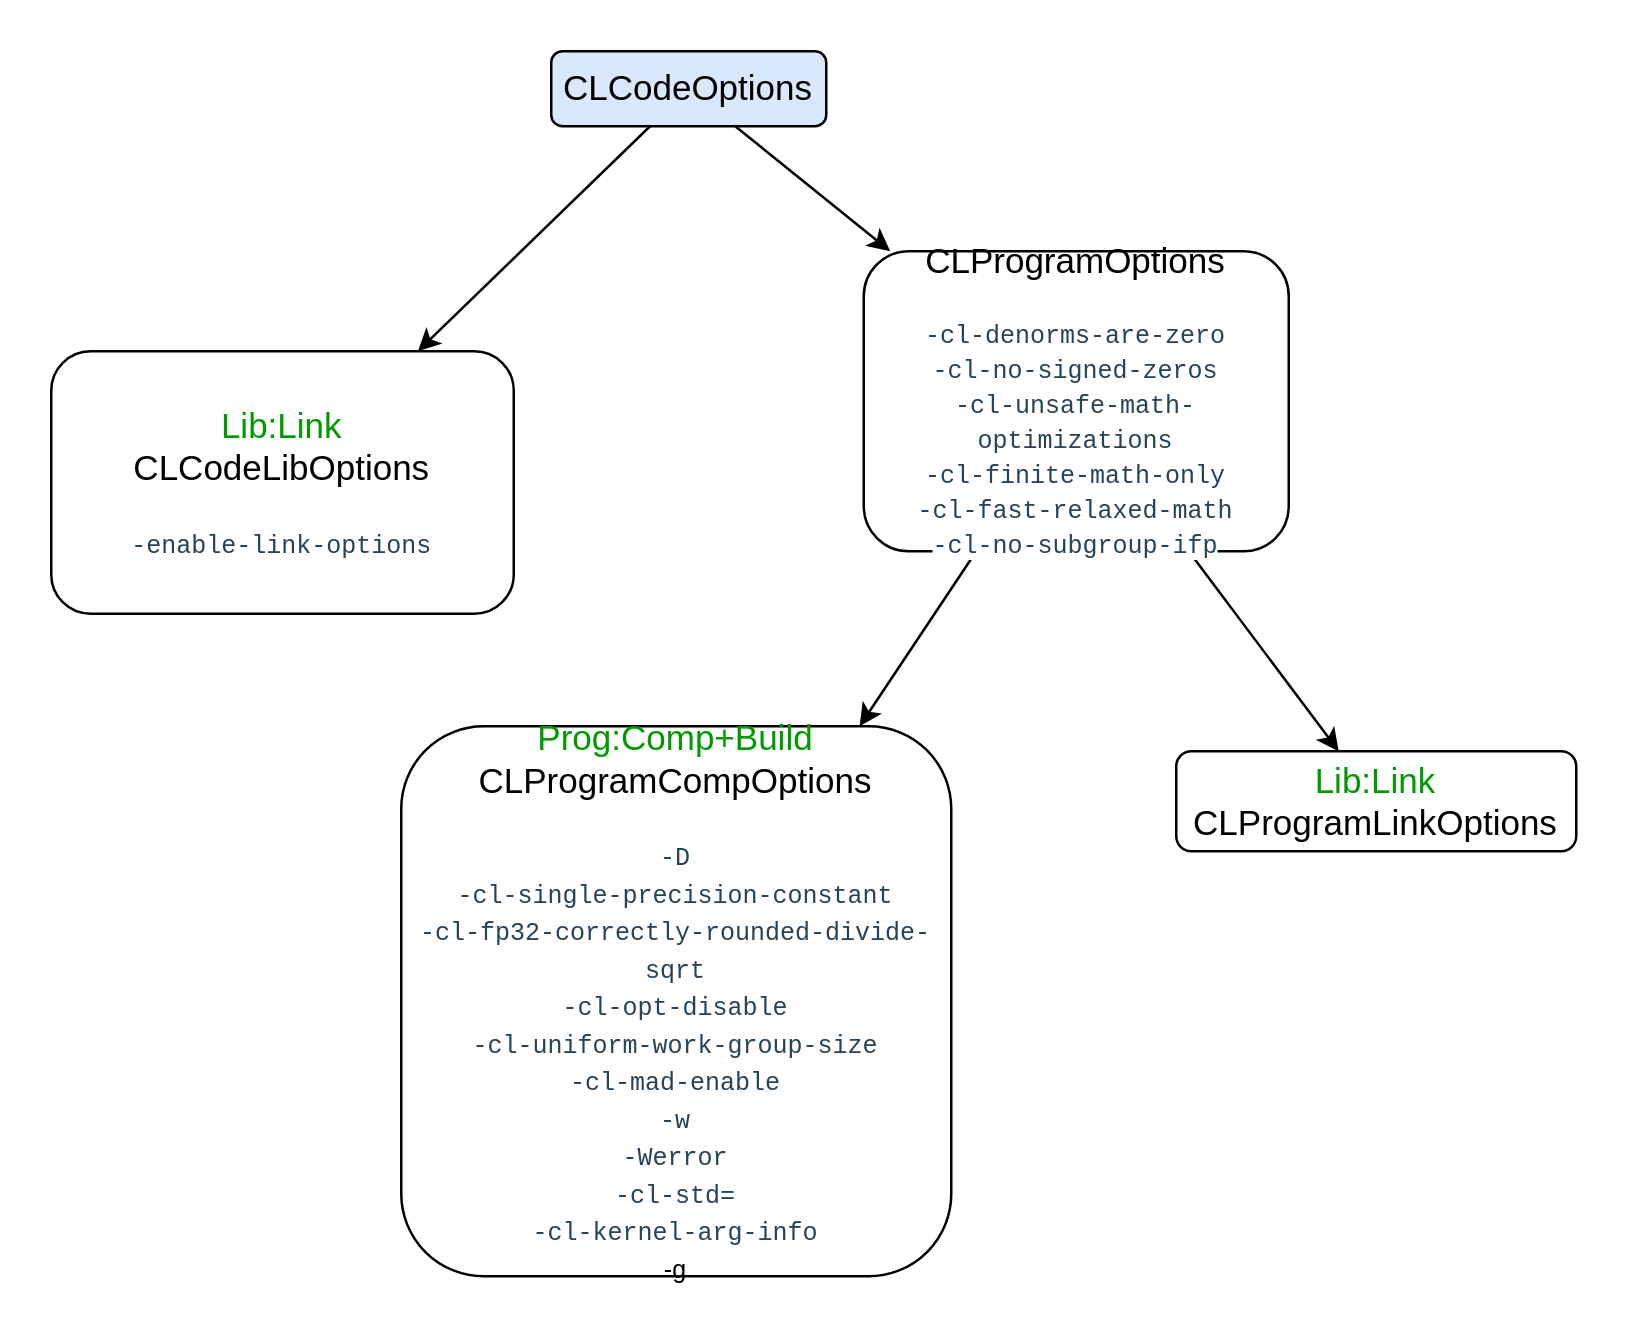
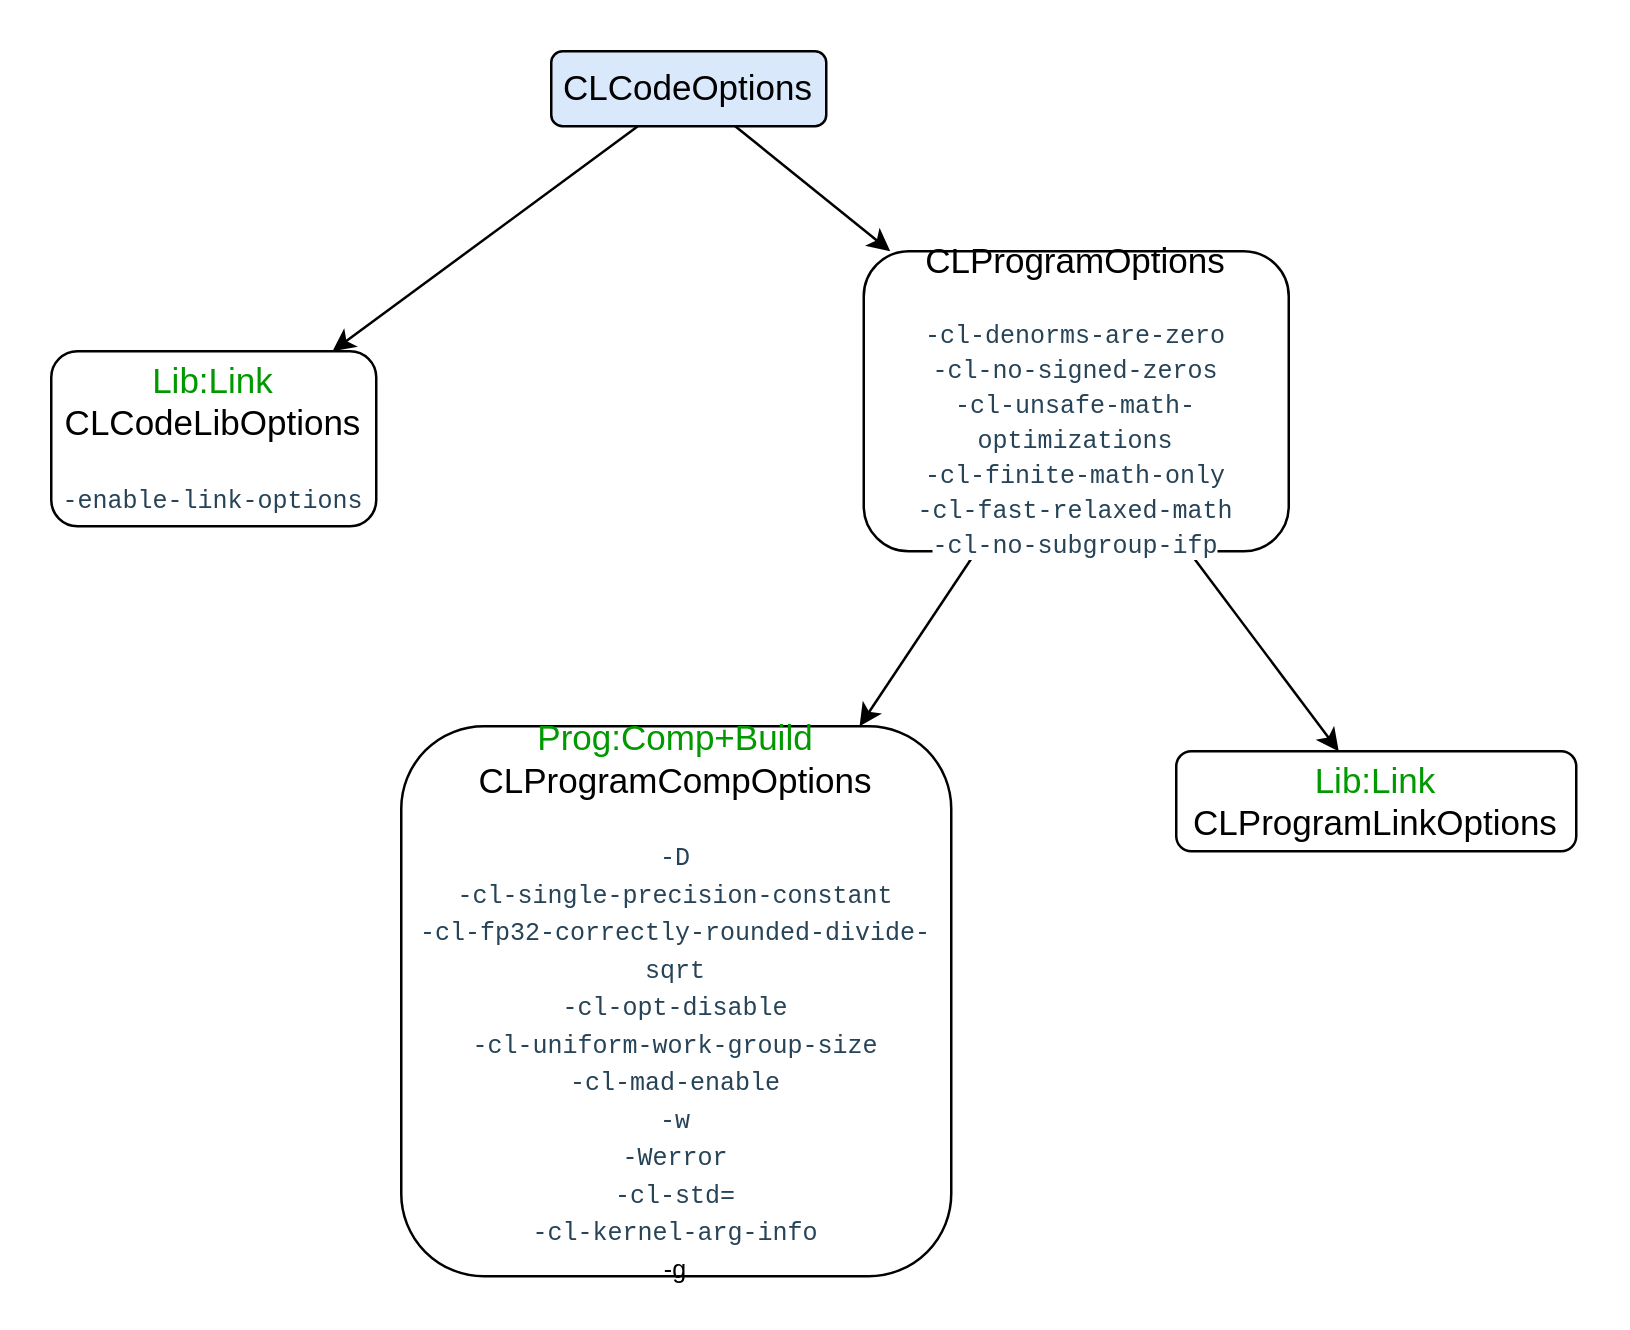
  <mxCell id="0" />
  <mxCell id="1" parent="0" />
  <mxCell id="2" value="" style="edgeStyle=none;shape=connector;rounded=0;orthogonalLoop=1;jettySize=auto;html=1;labelBackgroundColor=default;fontFamily=Helvetica;fontSize=11;fontColor=default;endArrow=classic;strokeColor=default;" edge="1" parent="1" source="10" target="7"><mxGeometry relative="1" as="geometry" /></mxCell>
  <mxCell id="3" value="" style="edgeStyle=none;shape=connector;rounded=0;orthogonalLoop=1;jettySize=auto;html=1;labelBackgroundColor=default;fontFamily=Helvetica;fontSize=11;fontColor=default;endArrow=classic;strokeColor=default;" edge="1" parent="1" source="6" target="8"><mxGeometry relative="1" as="geometry" /></mxCell>
  <mxCell id="4" value="" style="edgeStyle=none;shape=connector;rounded=0;orthogonalLoop=1;jettySize=auto;html=1;labelBackgroundColor=default;fontFamily=Helvetica;fontSize=11;fontColor=default;endArrow=classic;strokeColor=default;" edge="1" parent="1" source="10" target="9"><mxGeometry relative="1" as="geometry" /></mxCell>
  <mxCell id="5" style="edgeStyle=none;shape=connector;rounded=0;orthogonalLoop=1;jettySize=auto;html=1;labelBackgroundColor=default;fontFamily=Helvetica;fontSize=11;fontColor=default;endArrow=classic;strokeColor=default;" edge="1" parent="1" source="6" target="10"><mxGeometry relative="1" as="geometry" /></mxCell>
  <mxCell id="6" value="&lt;font style=&quot;font-size: 14px;&quot;&gt;CLCodeOptions&lt;/font&gt;" style="rounded=1;whiteSpace=wrap;html=1;fillColor=#dae8fc;" vertex="1" parent="1"><mxGeometry x="220" y="20" width="110" height="30" as="geometry" /></mxCell>
  <mxCell id="7" value="&lt;font style=&quot;font-size: 14px;&quot;&gt;&lt;font style=&quot;font-size: 14px;&quot; color=&quot;#009900&quot;&gt;Prog:Comp+Build&lt;/font&gt;&lt;br&gt;CLProgramCompOptions&lt;/font&gt;&lt;br&gt;&lt;br&gt;&lt;font style=&quot;font-size: 10px;&quot;&gt;&lt;span style=&quot;color: rgb(38, 67, 87); font-family: Consolas, &amp;quot;Liberation Mono&amp;quot;, Courier, monospace; text-align: start; background-color: rgb(255, 255, 255);&quot;&gt;&lt;font style=&quot;font-size: 10px;&quot;&gt;-D&lt;br&gt;&lt;/font&gt;&lt;/span&gt;&lt;span style=&quot;color: rgb(38, 67, 87); font-family: Consolas, &amp;quot;Liberation Mono&amp;quot;, Courier, monospace; text-align: start; background-color: rgb(255, 255, 255);&quot;&gt;-cl-single-precision-constant&lt;br&gt;&lt;/span&gt;&lt;span style=&quot;color: rgb(38, 67, 87); font-family: Consolas, &amp;quot;Liberation Mono&amp;quot;, Courier, monospace; text-align: start; background-color: rgb(255, 255, 255);&quot;&gt;-cl-fp32-correctly-rounded-divide-sqrt&lt;br&gt;&lt;/span&gt;&lt;span style=&quot;color: rgb(38, 67, 87); font-family: Consolas, &amp;quot;Liberation Mono&amp;quot;, Courier, monospace; text-align: start; background-color: rgb(255, 255, 255);&quot;&gt;-cl-opt-disable&lt;/span&gt;&lt;span style=&quot;color: rgb(38, 67, 87); font-family: Consolas, &amp;quot;Liberation Mono&amp;quot;, Courier, monospace; text-align: start; background-color: rgb(255, 255, 255);&quot;&gt;&lt;br&gt;&lt;/span&gt;&lt;span style=&quot;color: rgb(38, 67, 87); font-family: Consolas, &amp;quot;Liberation Mono&amp;quot;, Courier, monospace; text-align: start; background-color: rgb(255, 255, 255);&quot;&gt;-cl-uniform-work-group-size&lt;br&gt;&lt;/span&gt;&lt;span style=&quot;color: rgb(38, 67, 87); font-family: Consolas, &amp;quot;Liberation Mono&amp;quot;, Courier, monospace; text-align: start; background-color: rgb(255, 255, 255);&quot;&gt;-cl-mad-enable&lt;br&gt;&lt;/span&gt;&lt;span style=&quot;color: rgb(38, 67, 87); font-family: Consolas, &amp;quot;Liberation Mono&amp;quot;, Courier, monospace; text-align: start; background-color: rgb(255, 255, 255);&quot;&gt;-w&lt;br&gt;&lt;/span&gt;&lt;span style=&quot;color: rgb(38, 67, 87); font-family: Consolas, &amp;quot;Liberation Mono&amp;quot;, Courier, monospace; text-align: start; background-color: rgb(255, 255, 255);&quot;&gt;-Werror&lt;br&gt;&lt;/span&gt;&lt;span style=&quot;color: rgb(38, 67, 87); font-family: Consolas, &amp;quot;Liberation Mono&amp;quot;, Courier, monospace; text-align: start; background-color: rgb(255, 255, 255);&quot;&gt;-cl-std=&lt;br&gt;&lt;/span&gt;&lt;span style=&quot;color: rgb(38, 67, 87); font-family: Consolas, &amp;quot;Liberation Mono&amp;quot;, Courier, monospace; text-align: start; background-color: rgb(255, 255, 255);&quot;&gt;-cl-kernel-arg-info&lt;br&gt;&lt;/span&gt;-g&lt;/font&gt;" style="rounded=1;whiteSpace=wrap;html=1;" vertex="1" parent="1"><mxGeometry x="160" y="290" width="220" height="220" as="geometry" /></mxCell>
- <mxCell id="8" value="&lt;font style=&quot;&quot; color=&quot;#009900&quot;&gt;&lt;font style=&quot;font-size: 14px;&quot;&gt;Lib:Link&lt;/font&gt;&lt;br&gt;&lt;/font&gt;&lt;font style=&quot;&quot;&gt;&lt;font style=&quot;font-size: 14px;&quot;&gt;CLCodeLibOptions&lt;/font&gt;&lt;br&gt;&lt;br&gt;&lt;span style=&quot;font-size: 10px; color: rgb(38, 67, 87); font-family: Consolas, &amp;quot;Liberation Mono&amp;quot;, Courier, monospace; text-align: start; background-color: rgb(255, 255, 255);&quot;&gt;-enable-link-options&lt;/span&gt;&lt;/font&gt;" style="rounded=1;whiteSpace=wrap;html=1;" vertex="1" parent="1"><mxGeometry x="20" y="140" width="185" height="105" as="geometry" /></mxCell>
+ <mxCell id="8" value="&lt;font style=&quot;&quot; color=&quot;#009900&quot;&gt;&lt;font style=&quot;font-size: 14px;&quot;&gt;Lib:Link&lt;/font&gt;&lt;br&gt;&lt;/font&gt;&lt;font style=&quot;&quot;&gt;&lt;font style=&quot;font-size: 14px;&quot;&gt;CLCodeLibOptions&lt;/font&gt;&lt;br&gt;&lt;br&gt;&lt;span style=&quot;font-size: 10px; color: rgb(38, 67, 87); font-family: Consolas, &amp;quot;Liberation Mono&amp;quot;, Courier, monospace; text-align: start; background-color: rgb(255, 255, 255);&quot;&gt;-enable-link-options&lt;/span&gt;&lt;/font&gt;" style="rounded=1;whiteSpace=wrap;html=1;" vertex="1" parent="1"><mxGeometry x="20" y="140" width="130" height="70" as="geometry" /></mxCell>
  <mxCell id="9" value="&lt;font style=&quot;font-size: 14px;&quot;&gt;&lt;font style=&quot;font-size: 14px;&quot; color=&quot;#009900&quot;&gt;Lib:Link&lt;/font&gt;&lt;br&gt;CLProgramLinkOptions&lt;br&gt;&lt;/font&gt;" style="rounded=1;whiteSpace=wrap;html=1;" vertex="1" parent="1"><mxGeometry x="470" y="300" width="160" height="40" as="geometry" /></mxCell>
  <mxCell id="10" value="&lt;font style=&quot;font-size: 14px;&quot;&gt;CLProgramOptions&lt;/font&gt;&lt;br&gt;&lt;font style=&quot;font-size: 10px;&quot;&gt;&lt;code style=&quot;box-sizing: border-box; font-family: Consolas, &amp;quot;Liberation Mono&amp;quot;, Courier, monospace; color: rgb(38, 67, 87); border-radius: 0px; padding: 0px; background-color: rgb(255, 255, 255); line-height: inherit; overflow-wrap: break-word; text-align: start;&quot;&gt;&lt;br&gt;-cl-denorms-are-zero&lt;/code&gt;&lt;br style=&quot;box-sizing: border-box; color: rgb(34, 34, 34); font-family: Noto, sans-serif; text-align: start; background-color: rgb(255, 255, 255);&quot;&gt;&lt;code style=&quot;box-sizing: border-box; font-family: Consolas, &amp;quot;Liberation Mono&amp;quot;, Courier, monospace; color: rgb(38, 67, 87); border-radius: 0px; padding: 0px; background-color: rgb(255, 255, 255); line-height: inherit; overflow-wrap: break-word; text-align: start;&quot;&gt;-cl-no-signed-zeros&lt;/code&gt;&lt;br style=&quot;box-sizing: border-box; color: rgb(34, 34, 34); font-family: Noto, sans-serif; text-align: start; background-color: rgb(255, 255, 255);&quot;&gt;&lt;code style=&quot;box-sizing: border-box; font-family: Consolas, &amp;quot;Liberation Mono&amp;quot;, Courier, monospace; color: rgb(38, 67, 87); border-radius: 0px; padding: 0px; background-color: rgb(255, 255, 255); line-height: inherit; overflow-wrap: break-word; text-align: start;&quot;&gt;-cl-unsafe-math-optimizations&lt;/code&gt;&lt;br style=&quot;box-sizing: border-box; color: rgb(34, 34, 34); font-family: Noto, sans-serif; text-align: start; background-color: rgb(255, 255, 255);&quot;&gt;&lt;code style=&quot;box-sizing: border-box; font-family: Consolas, &amp;quot;Liberation Mono&amp;quot;, Courier, monospace; color: rgb(38, 67, 87); border-radius: 0px; padding: 0px; background-color: rgb(255, 255, 255); line-height: inherit; overflow-wrap: break-word; text-align: start;&quot;&gt;-cl-finite-math-only&lt;/code&gt;&lt;br style=&quot;box-sizing: border-box; color: rgb(34, 34, 34); font-family: Noto, sans-serif; text-align: start; background-color: rgb(255, 255, 255);&quot;&gt;&lt;code style=&quot;box-sizing: border-box; font-family: Consolas, &amp;quot;Liberation Mono&amp;quot;, Courier, monospace; color: rgb(38, 67, 87); border-radius: 0px; padding: 0px; background-color: rgb(255, 255, 255); line-height: inherit; overflow-wrap: break-word; text-align: start;&quot;&gt;-cl-fast-relaxed-math&lt;/code&gt;&lt;br style=&quot;box-sizing: border-box; color: rgb(34, 34, 34); font-family: Noto, sans-serif; text-align: start; background-color: rgb(255, 255, 255);&quot;&gt;&lt;code style=&quot;box-sizing: border-box; font-family: Consolas, &amp;quot;Liberation Mono&amp;quot;, Courier, monospace; color: rgb(38, 67, 87); border-radius: 0px; padding: 0px; background-color: rgb(255, 255, 255); line-height: inherit; overflow-wrap: break-word; text-align: start;&quot;&gt;-cl-no-subgroup-ifp&lt;/code&gt;&lt;/font&gt;" style="rounded=1;whiteSpace=wrap;html=1;fontFamily=Helvetica;fontSize=11;fontColor=default;" vertex="1" parent="1"><mxGeometry x="345" y="100" width="170" height="120" as="geometry" /></mxCell>
